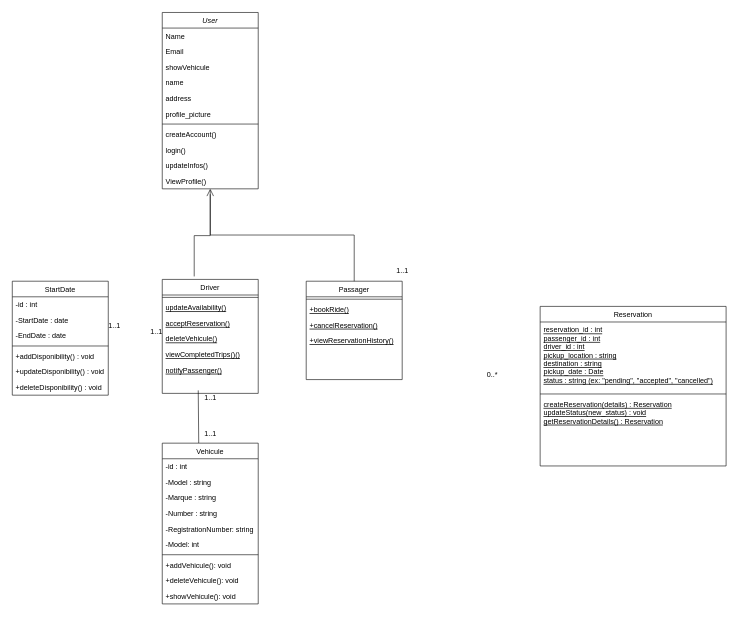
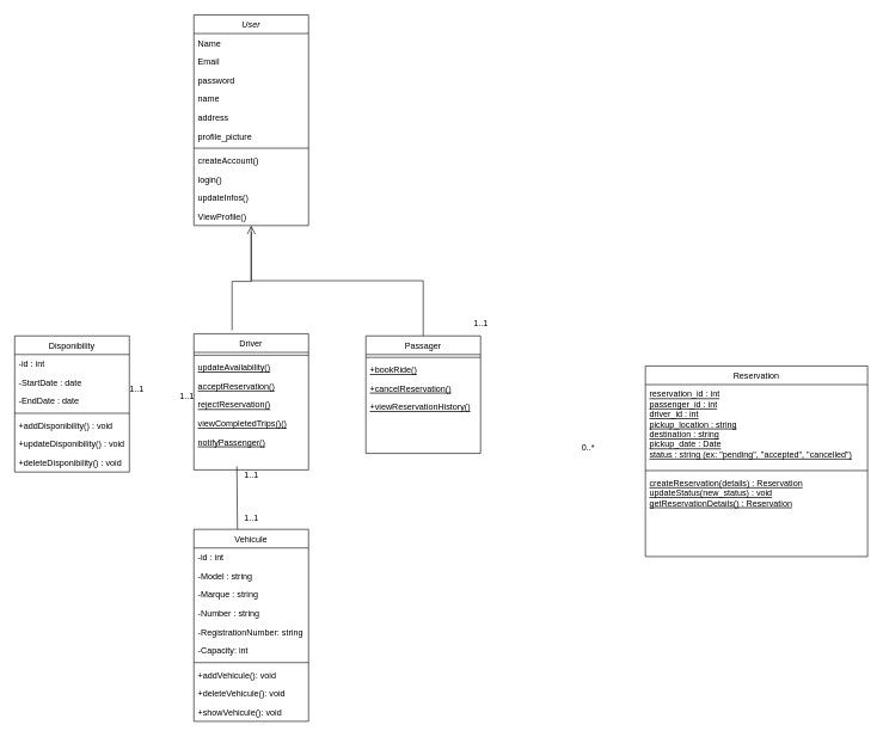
  <mxCell id="0" />
  <mxCell id="1" parent="0" />
  <mxCell id="2" value="User" style="swimlane;fontStyle=2;align=center;verticalAlign=top;childLayout=stackLayout;horizontal=1;startSize=26;horizontalStack=0;resizeParent=1;resizeLast=0;collapsible=1;marginBottom=0;rounded=0;shadow=0;strokeWidth=1;" parent="1" vertex="1"><mxGeometry x="270" y="20" width="160" height="294" as="geometry"><mxRectangle x="230" y="140" width="160" height="26" as="alternateBounds" /></mxGeometry></mxCell>
  <mxCell id="3" value="Name" style="text;align=left;verticalAlign=top;spacingLeft=4;spacingRight=4;overflow=hidden;rotatable=0;points=[[0,0.5],[1,0.5]];portConstraint=eastwest;" parent="2" vertex="1"><mxGeometry y="26" width="160" height="26" as="geometry" /></mxCell>
  <mxCell id="4" value="Email" style="text;align=left;verticalAlign=top;spacingLeft=4;spacingRight=4;overflow=hidden;rotatable=0;points=[[0,0.5],[1,0.5]];portConstraint=eastwest;rounded=0;shadow=0;html=0;" parent="2" vertex="1"><mxGeometry y="52" width="160" height="26" as="geometry" /></mxCell>
- <mxCell id="5" value="showVehicule" style="text;align=left;verticalAlign=top;spacingLeft=4;spacingRight=4;overflow=hidden;rotatable=0;points=[[0,0.5],[1,0.5]];portConstraint=eastwest;rounded=0;shadow=0;html=0;" parent="2" vertex="1"><mxGeometry y="78" width="160" height="26" as="geometry" /></mxCell>
+ <mxCell id="5" value="password" style="text;align=left;verticalAlign=top;spacingLeft=4;spacingRight=4;overflow=hidden;rotatable=0;points=[[0,0.5],[1,0.5]];portConstraint=eastwest;rounded=0;shadow=0;html=0;" parent="2" vertex="1"><mxGeometry y="78" width="160" height="26" as="geometry" /></mxCell>
  <mxCell id="6" value="name" style="text;align=left;verticalAlign=top;spacingLeft=4;spacingRight=4;overflow=hidden;rotatable=0;points=[[0,0.5],[1,0.5]];portConstraint=eastwest;rounded=0;shadow=0;html=0;" parent="2" vertex="1"><mxGeometry y="104" width="160" height="26" as="geometry" /></mxCell>
  <mxCell id="7" value="address" style="text;align=left;verticalAlign=top;spacingLeft=4;spacingRight=4;overflow=hidden;rotatable=0;points=[[0,0.5],[1,0.5]];portConstraint=eastwest;rounded=0;shadow=0;html=0;" parent="2" vertex="1"><mxGeometry y="130" width="160" height="26" as="geometry" /></mxCell>
  <mxCell id="8" value="profile_picture" style="text;align=left;verticalAlign=top;spacingLeft=4;spacingRight=4;overflow=hidden;rotatable=0;points=[[0,0.5],[1,0.5]];portConstraint=eastwest;rounded=0;shadow=0;html=0;" parent="2" vertex="1"><mxGeometry y="156" width="160" height="26" as="geometry" /></mxCell>
  <mxCell id="9" value="" style="line;html=1;strokeWidth=1;align=left;verticalAlign=middle;spacingTop=-1;spacingLeft=3;spacingRight=3;rotatable=0;labelPosition=right;points=[];portConstraint=eastwest;" parent="2" vertex="1"><mxGeometry y="182" width="160" height="8" as="geometry" /></mxCell>
  <mxCell id="10" value="createAccount()" style="text;align=left;verticalAlign=top;spacingLeft=4;spacingRight=4;overflow=hidden;rotatable=0;points=[[0,0.5],[1,0.5]];portConstraint=eastwest;" parent="2" vertex="1"><mxGeometry y="190" width="160" height="26" as="geometry" /></mxCell>
  <mxCell id="11" value="login()" style="text;align=left;verticalAlign=top;spacingLeft=4;spacingRight=4;overflow=hidden;rotatable=0;points=[[0,0.5],[1,0.5]];portConstraint=eastwest;rounded=0;shadow=0;html=0;" parent="2" vertex="1"><mxGeometry y="216" width="160" height="26" as="geometry" /></mxCell>
  <mxCell id="12" value="updateInfos()" style="text;align=left;verticalAlign=top;spacingLeft=4;spacingRight=4;overflow=hidden;rotatable=0;points=[[0,0.5],[1,0.5]];portConstraint=eastwest;rounded=0;shadow=0;html=0;" parent="2" vertex="1"><mxGeometry y="242" width="160" height="26" as="geometry" /></mxCell>
  <mxCell id="13" value="ViewProfile()" style="text;align=left;verticalAlign=top;spacingLeft=4;spacingRight=4;overflow=hidden;rotatable=0;points=[[0,0.5],[1,0.5]];portConstraint=eastwest;rounded=0;shadow=0;html=0;" parent="2" vertex="1"><mxGeometry y="268" width="160" height="26" as="geometry" /></mxCell>
  <mxCell id="14" value="Passager" style="swimlane;fontStyle=0;align=center;verticalAlign=top;childLayout=stackLayout;horizontal=1;startSize=26;horizontalStack=0;resizeParent=1;resizeLast=0;collapsible=1;marginBottom=0;rounded=0;shadow=0;strokeWidth=1;" parent="1" vertex="1"><mxGeometry x="510" y="468" width="160" height="164" as="geometry"><mxRectangle x="130" y="380" width="160" height="26" as="alternateBounds" /></mxGeometry></mxCell>
  <mxCell id="15" value="" style="line;html=1;strokeWidth=1;align=left;verticalAlign=middle;spacingTop=-1;spacingLeft=3;spacingRight=3;rotatable=0;labelPosition=right;points=[];portConstraint=eastwest;" parent="14" vertex="1"><mxGeometry y="26" width="160" height="8" as="geometry" /></mxCell>
  <mxCell id="16" value="+bookRide()" style="text;align=left;verticalAlign=top;spacingLeft=4;spacingRight=4;overflow=hidden;rotatable=0;points=[[0,0.5],[1,0.5]];portConstraint=eastwest;fontStyle=4" parent="14" vertex="1"><mxGeometry y="34" width="160" height="26" as="geometry" /></mxCell>
  <mxCell id="17" value="+cancelReservation()" style="text;align=left;verticalAlign=top;spacingLeft=4;spacingRight=4;overflow=hidden;rotatable=0;points=[[0,0.5],[1,0.5]];portConstraint=eastwest;fontStyle=4" parent="14" vertex="1"><mxGeometry y="60" width="160" height="26" as="geometry" /></mxCell>
  <mxCell id="18" value="+viewReservationHistory()" style="text;align=left;verticalAlign=top;spacingLeft=4;spacingRight=4;overflow=hidden;rotatable=0;points=[[0,0.5],[1,0.5]];portConstraint=eastwest;fontStyle=4" parent="14" vertex="1"><mxGeometry y="86" width="160" height="26" as="geometry" /></mxCell>
  <mxCell id="19" value="" style="endArrow=open;endSize=10;endFill=0;shadow=0;strokeWidth=1;rounded=0;curved=0;edgeStyle=elbowEdgeStyle;elbow=vertical;" parent="1" source="14" target="2" edge="1"><mxGeometry width="160" relative="1" as="geometry"><mxPoint x="230" y="713" as="sourcePoint" /><mxPoint x="230" y="713" as="targetPoint" /></mxGeometry></mxCell>
  <mxCell id="20" value="Driver " style="swimlane;fontStyle=0;align=center;verticalAlign=top;childLayout=stackLayout;horizontal=1;startSize=26;horizontalStack=0;resizeParent=1;resizeLast=0;collapsible=1;marginBottom=0;rounded=0;shadow=0;strokeWidth=1;" parent="1" vertex="1"><mxGeometry x="270" y="465" width="160" height="190" as="geometry"><mxRectangle x="130" y="380" width="160" height="26" as="alternateBounds" /></mxGeometry></mxCell>
  <mxCell id="21" value="" style="line;html=1;strokeWidth=1;align=left;verticalAlign=middle;spacingTop=-1;spacingLeft=3;spacingRight=3;rotatable=0;labelPosition=right;points=[];portConstraint=eastwest;" parent="20" vertex="1"><mxGeometry y="26" width="160" height="8" as="geometry" /></mxCell>
  <mxCell id="22" value="updateAvailability()" style="text;align=left;verticalAlign=top;spacingLeft=4;spacingRight=4;overflow=hidden;rotatable=0;points=[[0,0.5],[1,0.5]];portConstraint=eastwest;fontStyle=4" parent="20" vertex="1"><mxGeometry y="34" width="160" height="26" as="geometry" /></mxCell>
  <mxCell id="23" value="acceptReservation()" style="text;align=left;verticalAlign=top;spacingLeft=4;spacingRight=4;overflow=hidden;rotatable=0;points=[[0,0.5],[1,0.5]];portConstraint=eastwest;fontStyle=4" parent="20" vertex="1"><mxGeometry y="60" width="160" height="26" as="geometry" /></mxCell>
- <mxCell id="24" value="deleteVehicule()" style="text;align=left;verticalAlign=top;spacingLeft=4;spacingRight=4;overflow=hidden;rotatable=0;points=[[0,0.5],[1,0.5]];portConstraint=eastwest;fontStyle=4" parent="20" vertex="1"><mxGeometry y="86" width="160" height="26" as="geometry" /></mxCell>
+ <mxCell id="24" value="rejectReservation()" style="text;align=left;verticalAlign=top;spacingLeft=4;spacingRight=4;overflow=hidden;rotatable=0;points=[[0,0.5],[1,0.5]];portConstraint=eastwest;fontStyle=4" parent="20" vertex="1"><mxGeometry y="86" width="160" height="26" as="geometry" /></mxCell>
  <mxCell id="25" value="viewCompletedTrips()()" style="text;align=left;verticalAlign=top;spacingLeft=4;spacingRight=4;overflow=hidden;rotatable=0;points=[[0,0.5],[1,0.5]];portConstraint=eastwest;fontStyle=4" parent="20" vertex="1"><mxGeometry y="112" width="160" height="26" as="geometry" /></mxCell>
  <mxCell id="26" value="notifyPassenger()" style="text;align=left;verticalAlign=top;spacingLeft=4;spacingRight=4;overflow=hidden;rotatable=0;points=[[0,0.5],[1,0.5]];portConstraint=eastwest;fontStyle=4" parent="20" vertex="1"><mxGeometry y="138" width="160" height="26" as="geometry" /></mxCell>
  <mxCell id="27" value="" style="endArrow=none;endSize=10;endFill=0;shadow=0;strokeWidth=1;rounded=0;curved=0;edgeStyle=elbowEdgeStyle;elbow=vertical;startFill=0;exitX=0.333;exitY=-0.026;exitDx=0;exitDy=0;exitPerimeter=0;" parent="1" source="20" edge="1"><mxGeometry width="160" relative="1" as="geometry"><mxPoint x="-104.48" y="461.62" as="sourcePoint" /><mxPoint x="350" y="323" as="targetPoint" /></mxGeometry></mxCell>
  <mxCell id="28" value="Reservation" style="swimlane;fontStyle=0;align=center;verticalAlign=top;childLayout=stackLayout;horizontal=1;startSize=26;horizontalStack=0;resizeParent=1;resizeLast=0;collapsible=1;marginBottom=0;rounded=0;shadow=0;strokeWidth=1;" parent="1" vertex="1"><mxGeometry x="900" y="510" width="310" height="266" as="geometry"><mxRectangle x="130" y="380" width="160" height="26" as="alternateBounds" /></mxGeometry></mxCell>
  <mxCell id="29" value="reservation_id : int&#10;passenger_id : int&#10;driver_id : int&#10;pickup_location : string&#10;destination : string&#10;pickup_date : Date&#10;status : string (ex: &quot;pending&quot;, &quot;accepted&quot;, &quot;cancelled&quot;)" style="text;align=left;verticalAlign=top;spacingLeft=4;spacingRight=4;overflow=hidden;rotatable=0;points=[[0,0.5],[1,0.5]];portConstraint=eastwest;fontStyle=4" parent="28" vertex="1"><mxGeometry y="26" width="310" height="116" as="geometry" /></mxCell>
  <mxCell id="30" value="" style="line;html=1;strokeWidth=1;align=left;verticalAlign=middle;spacingTop=-1;spacingLeft=3;spacingRight=3;rotatable=0;labelPosition=right;points=[];portConstraint=eastwest;" parent="28" vertex="1"><mxGeometry y="142" width="310" height="8" as="geometry" /></mxCell>
  <mxCell id="31" value="createReservation(details) : Reservation&#10;updateStatus(new_status) : void&#10;getReservationDetails() : Reservation" style="text;align=left;verticalAlign=top;spacingLeft=4;spacingRight=4;overflow=hidden;rotatable=0;points=[[0,0.5],[1,0.5]];portConstraint=eastwest;fontStyle=4" parent="28" vertex="1"><mxGeometry y="150" width="310" height="116" as="geometry" /></mxCell>
- <mxCell id="32" value="StartDate" style="swimlane;fontStyle=0;align=center;verticalAlign=top;childLayout=stackLayout;horizontal=1;startSize=26;horizontalStack=0;resizeParent=1;resizeLast=0;collapsible=1;marginBottom=0;rounded=0;shadow=0;strokeWidth=1;" vertex="1" parent="1"><mxGeometry x="20" y="468" width="160" height="190" as="geometry"><mxRectangle x="130" y="380" width="160" height="26" as="alternateBounds" /></mxGeometry></mxCell>
+ <mxCell id="32" value="Disponibility" style="swimlane;fontStyle=0;align=center;verticalAlign=top;childLayout=stackLayout;horizontal=1;startSize=26;horizontalStack=0;resizeParent=1;resizeLast=0;collapsible=1;marginBottom=0;rounded=0;shadow=0;strokeWidth=1;" vertex="1" parent="1"><mxGeometry x="20" y="468" width="160" height="190" as="geometry"><mxRectangle x="130" y="380" width="160" height="26" as="alternateBounds" /></mxGeometry></mxCell>
  <mxCell id="33" value="-id : int" style="text;align=left;verticalAlign=top;spacingLeft=4;spacingRight=4;overflow=hidden;rotatable=0;points=[[0,0.5],[1,0.5]];portConstraint=eastwest;" vertex="1" parent="32"><mxGeometry y="26" width="160" height="26" as="geometry" /></mxCell>
  <mxCell id="34" value="-StartDate : date" style="text;align=left;verticalAlign=top;spacingLeft=4;spacingRight=4;overflow=hidden;rotatable=0;points=[[0,0.5],[1,0.5]];portConstraint=eastwest;" vertex="1" parent="32"><mxGeometry y="52" width="160" height="26" as="geometry" /></mxCell>
  <mxCell id="35" value="-EndDate : date" style="text;align=left;verticalAlign=top;spacingLeft=4;spacingRight=4;overflow=hidden;rotatable=0;points=[[0,0.5],[1,0.5]];portConstraint=eastwest;" vertex="1" parent="32"><mxGeometry y="78" width="160" height="26" as="geometry" /></mxCell>
  <mxCell id="36" value="" style="line;html=1;strokeWidth=1;align=left;verticalAlign=middle;spacingTop=-1;spacingLeft=3;spacingRight=3;rotatable=0;labelPosition=right;points=[];portConstraint=eastwest;" vertex="1" parent="32"><mxGeometry y="104" width="160" height="8" as="geometry" /></mxCell>
  <mxCell id="37" value="+addDisponibility() : void" style="text;align=left;verticalAlign=top;spacingLeft=4;spacingRight=4;overflow=hidden;rotatable=0;points=[[0,0.5],[1,0.5]];portConstraint=eastwest;fontStyle=0" vertex="1" parent="32"><mxGeometry y="112" width="160" height="26" as="geometry" /></mxCell>
  <mxCell id="38" value="+updateDisponibility() : void" style="text;align=left;verticalAlign=top;spacingLeft=4;spacingRight=4;overflow=hidden;rotatable=0;points=[[0,0.5],[1,0.5]];portConstraint=eastwest;fontStyle=0" vertex="1" parent="32"><mxGeometry y="138" width="160" height="26" as="geometry" /></mxCell>
  <mxCell id="39" value="+deleteDisponibility() : void" style="text;align=left;verticalAlign=top;spacingLeft=4;spacingRight=4;overflow=hidden;rotatable=0;points=[[0,0.5],[1,0.5]];portConstraint=eastwest;fontStyle=0" vertex="1" parent="32"><mxGeometry y="164" width="160" height="26" as="geometry" /></mxCell>
  <mxCell id="40" style="rounded=0;orthogonalLoop=1;jettySize=auto;html=1;endArrow=none;endFill=1;startSize=31;endSize=23;strokeWidth=1;exitX=0.38;exitY=0.001;exitDx=0;exitDy=0;exitPerimeter=0;startFill=0;" edge="1" parent="1" source="41"><mxGeometry relative="1" as="geometry"><mxPoint x="330" y="650" as="targetPoint" /><mxPoint x="150" y="824" as="sourcePoint" /></mxGeometry></mxCell>
  <mxCell id="41" value="Vehicule" style="swimlane;fontStyle=0;align=center;verticalAlign=top;childLayout=stackLayout;horizontal=1;startSize=26;horizontalStack=0;resizeParent=1;resizeLast=0;collapsible=1;marginBottom=0;rounded=0;shadow=0;strokeWidth=1;" vertex="1" parent="1"><mxGeometry x="270" y="738" width="160" height="268" as="geometry"><mxRectangle x="550" y="140" width="160" height="26" as="alternateBounds" /></mxGeometry></mxCell>
  <mxCell id="42" value="-id : int" style="text;align=left;verticalAlign=top;spacingLeft=4;spacingRight=4;overflow=hidden;rotatable=0;points=[[0,0.5],[1,0.5]];portConstraint=eastwest;" vertex="1" parent="41"><mxGeometry y="26" width="160" height="26" as="geometry" /></mxCell>
  <mxCell id="43" value="-Model : string" style="text;align=left;verticalAlign=top;spacingLeft=4;spacingRight=4;overflow=hidden;rotatable=0;points=[[0,0.5],[1,0.5]];portConstraint=eastwest;" vertex="1" parent="41"><mxGeometry y="52" width="160" height="26" as="geometry" /></mxCell>
  <mxCell id="44" value="-Marque : string" style="text;align=left;verticalAlign=top;spacingLeft=4;spacingRight=4;overflow=hidden;rotatable=0;points=[[0,0.5],[1,0.5]];portConstraint=eastwest;" vertex="1" parent="41"><mxGeometry y="78" width="160" height="26" as="geometry" /></mxCell>
  <mxCell id="45" value="-Number : string" style="text;align=left;verticalAlign=top;spacingLeft=4;spacingRight=4;overflow=hidden;rotatable=0;points=[[0,0.5],[1,0.5]];portConstraint=eastwest;rounded=0;shadow=0;html=0;" vertex="1" parent="41"><mxGeometry y="104" width="160" height="26" as="geometry" /></mxCell>
  <mxCell id="46" value="-RegistrationNumber: string" style="text;align=left;verticalAlign=top;spacingLeft=4;spacingRight=4;overflow=hidden;rotatable=0;points=[[0,0.5],[1,0.5]];portConstraint=eastwest;rounded=0;shadow=0;html=0;" vertex="1" parent="41"><mxGeometry y="130" width="160" height="26" as="geometry" /></mxCell>
- <mxCell id="47" value="-Model: int" style="text;align=left;verticalAlign=top;spacingLeft=4;spacingRight=4;overflow=hidden;rotatable=0;points=[[0,0.5],[1,0.5]];portConstraint=eastwest;rounded=0;shadow=0;html=0;" vertex="1" parent="41"><mxGeometry y="156" width="160" height="26" as="geometry" /></mxCell>
+ <mxCell id="47" value="-Capacity: int" style="text;align=left;verticalAlign=top;spacingLeft=4;spacingRight=4;overflow=hidden;rotatable=0;points=[[0,0.5],[1,0.5]];portConstraint=eastwest;rounded=0;shadow=0;html=0;" vertex="1" parent="41"><mxGeometry y="156" width="160" height="26" as="geometry" /></mxCell>
  <mxCell id="48" value="" style="line;html=1;strokeWidth=1;align=left;verticalAlign=middle;spacingTop=-1;spacingLeft=3;spacingRight=3;rotatable=0;labelPosition=right;points=[];portConstraint=eastwest;" vertex="1" parent="41"><mxGeometry y="182" width="160" height="8" as="geometry" /></mxCell>
  <mxCell id="49" value="+addVehicule(): void" style="text;align=left;verticalAlign=top;spacingLeft=4;spacingRight=4;overflow=hidden;rotatable=0;points=[[0,0.5],[1,0.5]];portConstraint=eastwest;rounded=0;shadow=0;html=0;" vertex="1" parent="41"><mxGeometry y="190" width="160" height="26" as="geometry" /></mxCell>
  <mxCell id="50" value="+deleteVehicule(): void" style="text;align=left;verticalAlign=top;spacingLeft=4;spacingRight=4;overflow=hidden;rotatable=0;points=[[0,0.5],[1,0.5]];portConstraint=eastwest;rounded=0;shadow=0;html=0;" vertex="1" parent="41"><mxGeometry y="216" width="160" height="26" as="geometry" /></mxCell>
  <mxCell id="51" value="+showVehicule(): void" style="text;align=left;verticalAlign=top;spacingLeft=4;spacingRight=4;overflow=hidden;rotatable=0;points=[[0,0.5],[1,0.5]];portConstraint=eastwest;rounded=0;shadow=0;html=0;" vertex="1" parent="41"><mxGeometry y="242" width="160" height="26" as="geometry" /></mxCell>
  <mxCell id="52" value="1..1" style="text;html=1;align=center;verticalAlign=middle;resizable=0;points=[];autosize=1;strokeColor=none;fillColor=none;" vertex="1" parent="1"><mxGeometry x="650" y="435" width="40" height="30" as="geometry" /></mxCell>
  <mxCell id="53" value="0..*" style="text;html=1;align=center;verticalAlign=middle;resizable=0;points=[];autosize=1;strokeColor=none;fillColor=none;" vertex="1" parent="1"><mxGeometry x="800" y="610" width="40" height="30" as="geometry" /></mxCell>
  <mxCell id="54" value="1..1" style="text;html=1;align=center;verticalAlign=middle;resizable=0;points=[];autosize=1;strokeColor=none;fillColor=none;" vertex="1" parent="1"><mxGeometry x="330" y="648" width="40" height="30" as="geometry" /></mxCell>
  <mxCell id="55" value="1..1" style="text;html=1;align=center;verticalAlign=middle;resizable=0;points=[];autosize=1;strokeColor=none;fillColor=none;" vertex="1" parent="1"><mxGeometry x="330" y="708" width="40" height="30" as="geometry" /></mxCell>
  <mxCell id="56" value="1..1" style="text;html=1;align=center;verticalAlign=middle;resizable=0;points=[];autosize=1;strokeColor=none;fillColor=none;" vertex="1" parent="1"><mxGeometry x="170" y="528" width="40" height="30" as="geometry" /></mxCell>
  <mxCell id="57" value="1..1" style="text;html=1;align=center;verticalAlign=middle;resizable=0;points=[];autosize=1;strokeColor=none;fillColor=none;" vertex="1" parent="1"><mxGeometry x="240" y="538" width="40" height="30" as="geometry" /></mxCell>
